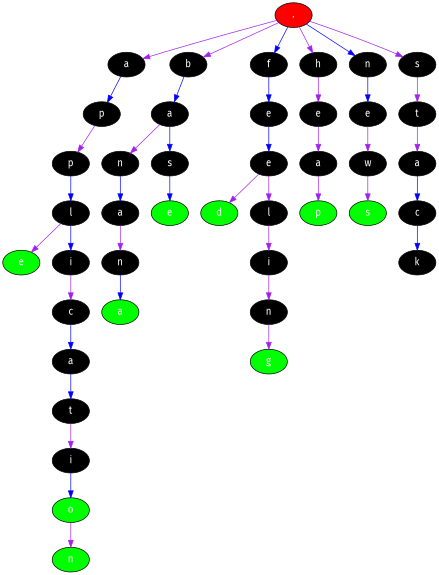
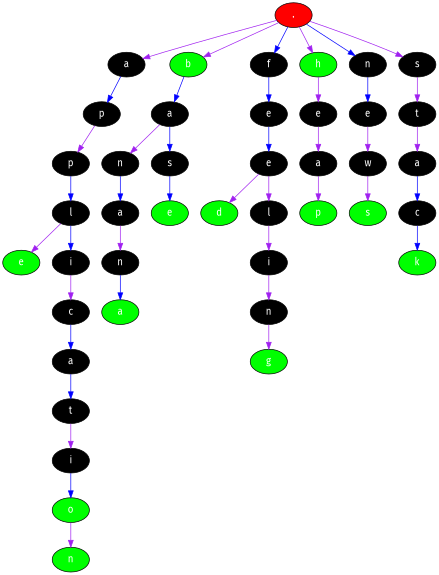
  digraph {
    fontname="Fira Sans"
    node [fillcolor=black fontcolor=white fontname="Fira Sans" style=filled]
    edge [color=purple fontname="Fira Sans"]
    n1 [fillcolor=red label="."]
    n2 [label=a]
-   n3 [label=b]
+   n3 [fillcolor=green label=b]
    n4 [label=f]
-   n5 [label=h]
+   n5 [fillcolor=green label=h]
    n6 [label=n]
    n7 [label=s]
    n8 [label=p]
    n9 [label=a]
    n10 [label=e]
    n11 [label=e]
    n12 [label=e]
    n13 [label=t]
    n14 [label=p]
    n15 [label=l]
    n16 [fillcolor=green label=e]
    n17 [label=i]
    n18 [label=c]
    n19 [label=a]
    n20 [label=t]
    n21 [label=i]
    n22 [fillcolor=green label=o]
    n23 [fillcolor=green label=n]
    n24 [label=n]
    n25 [label=s]
    n26 [label=a]
    n27 [fillcolor=green label=e]
    n28 [label=n]
    n29 [fillcolor=green label=a]
    n30 [label=e]
    n31 [fillcolor=green label=d]
    n32 [label=l]
    n33 [label=i]
    n34 [label=n]
    n35 [fillcolor=green label=g]
    n36 [label=a]
    n37 [fillcolor=green label=p]
    n38 [label=w]
    n39 [fillcolor=green label=s]
    n40 [label=a]
    n41 [label=c]
-   n42 [label=k]
+   n42 [fillcolor=green label=k]
    n1 -> n2
    n1 -> n3
    n1 -> n4 [color=blue]
    n1 -> n5
    n1 -> n6 [color=blue]
    n1 -> n7
    n2 -> n8 [color=blue]
    n3 -> n9 [color=blue]
    n4 -> n10 [color=blue]
    n5 -> n11
    n6 -> n12 [color=blue]
    n7 -> n13
    n8 -> n14
    n9 -> n24
    n9 -> n25 [color=blue]
    n10 -> n30 [color=blue]
    n11 -> n36
    n12 -> n38
    n13 -> n40
    n14 -> n15 [color=blue]
    n15 -> n16
    n15 -> n17 [color=blue]
    n17 -> n18
    n18 -> n19 [color=blue]
    n19 -> n20 [color=blue]
    n20 -> n21
    n21 -> n22 [color=blue]
    n22 -> n23
    n24 -> n26 [color=blue]
    n25 -> n27 [color=blue]
    n26 -> n28
    n28 -> n29 [color=blue]
    n30 -> n31
    n30 -> n32
    n32 -> n33
    n33 -> n34
    n34 -> n35
    n36 -> n37
    n38 -> n39
    n40 -> n41 [color=blue]
    n41 -> n42 [color=blue]
  }
